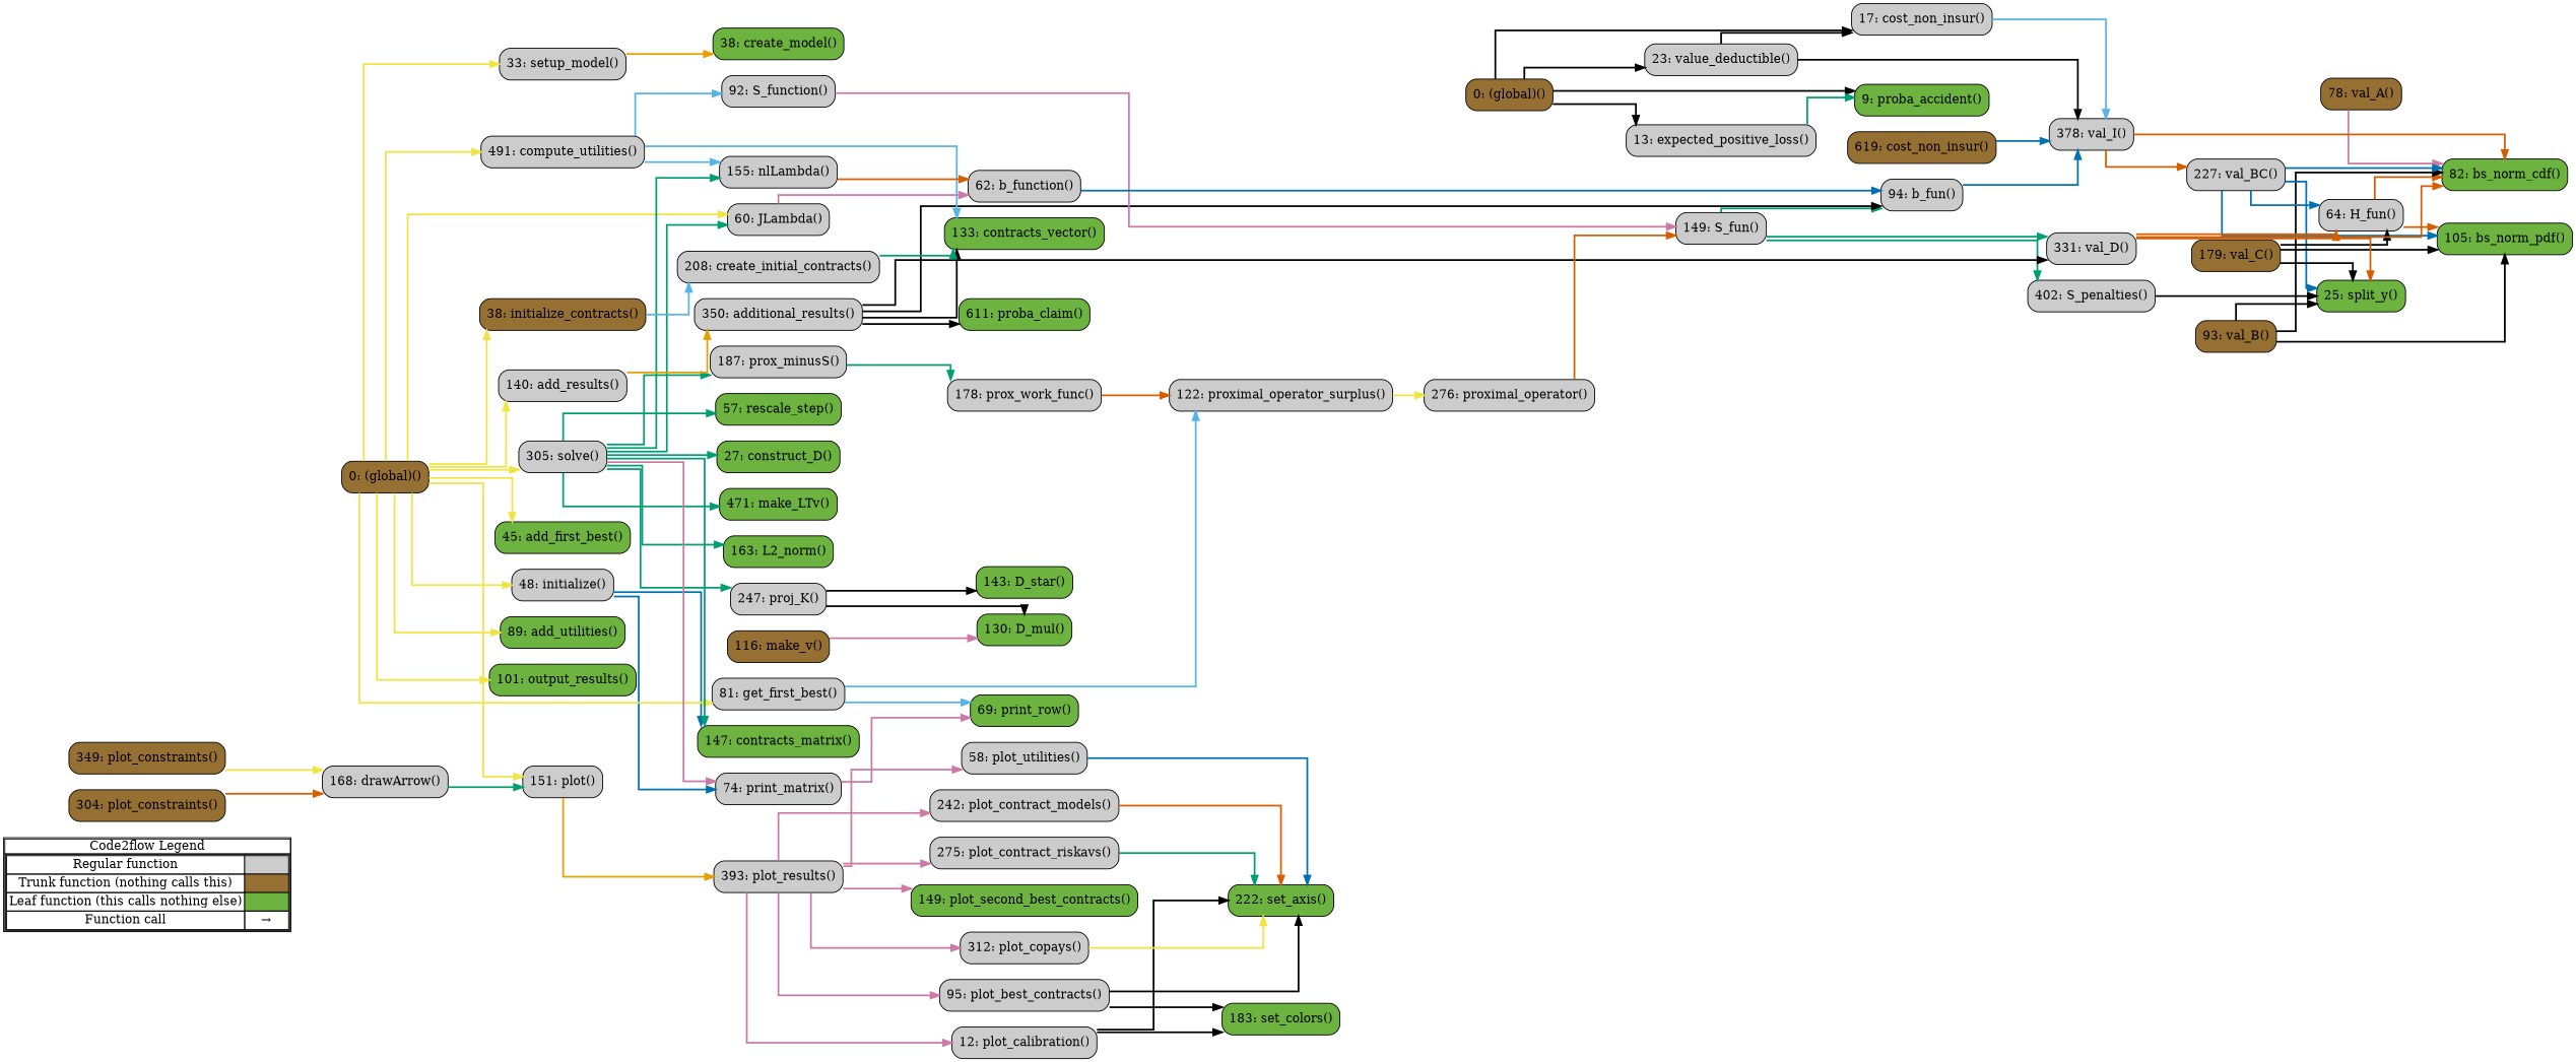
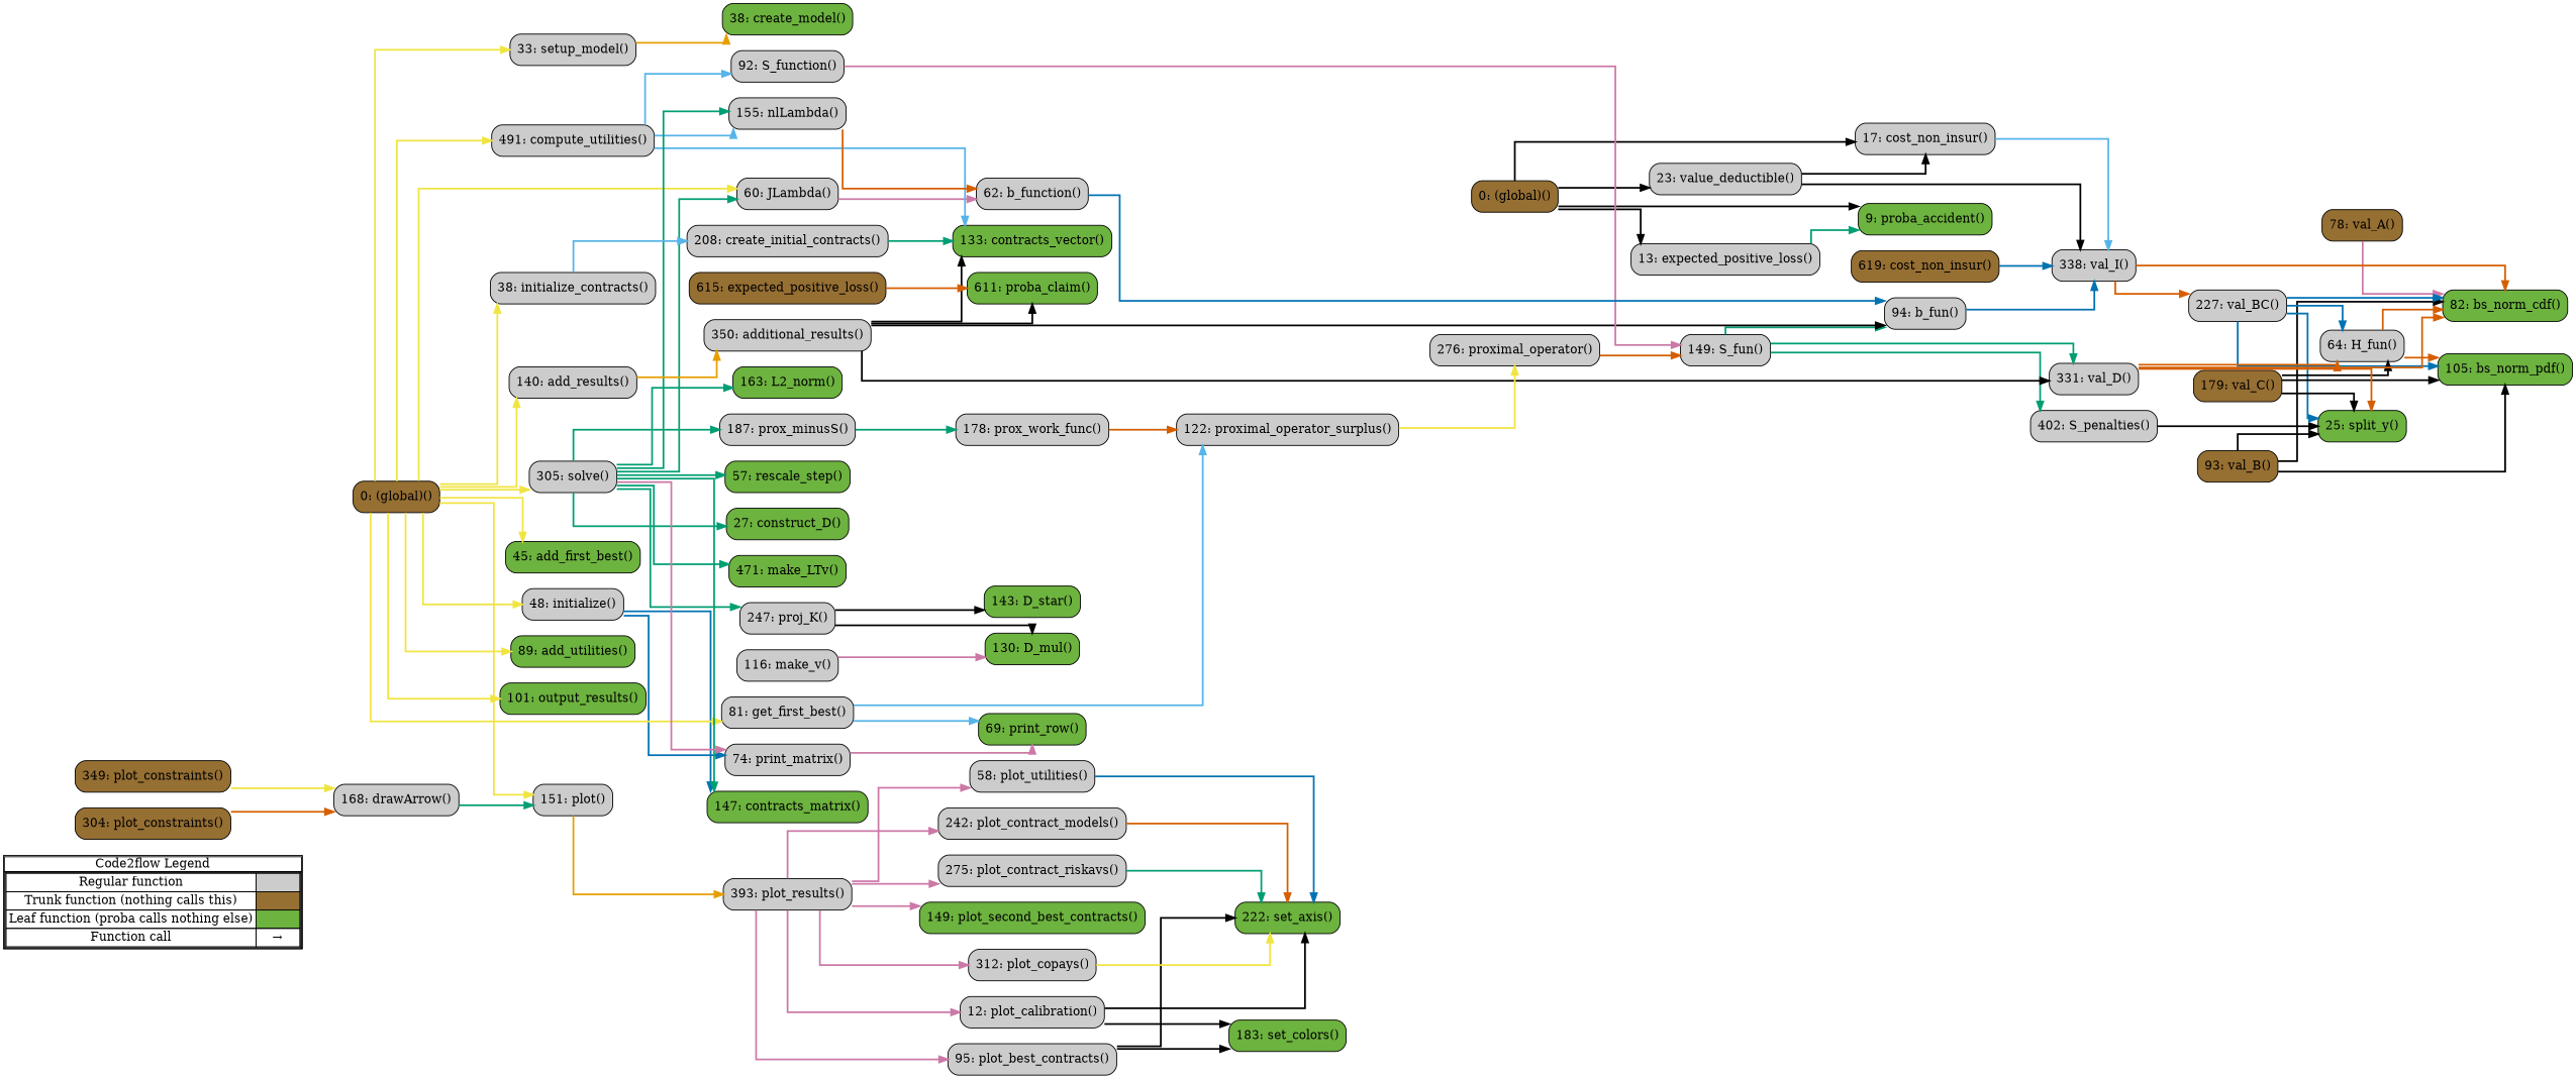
  digraph {
    concentrate=true
    rankdir=LR
    splines=ortho
    node [shape=rect fillcolor="#cccccc" style="rounded,filled"]
    edge [color="#000000" penwidth=2]
-   n1 [label=<         <table cellspacing="0" cellpadding="0" border="1"><tr><td>Code2flow Legend</td></tr><tr><td>         <table cellspacing="0">         <tr><td>Regular function</td><td width="50px" bgcolor='#cccccc'></td></tr>         <tr><td>Trunk function (nothing calls this)</td><td bgcolor='#966F33'></td></tr>         <tr><td>Leaf function (this calls nothing else)</td><td bgcolor='#6db33f'></td></tr>         <tr><td>Function call</td><td><font color='black'>&#8594;</font></td></tr>         </table></td></tr></table>         > margin=0 shape=none fillcolor="" style=""]
+   n1 [label=<         <table cellspacing="0" cellpadding="0" border="1"><tr><td>Code2flow Legend</td></tr><tr><td>         <table cellspacing="0">         <tr><td>Regular function</td><td width="50px" bgcolor='#cccccc'></td></tr>         <tr><td>Trunk function (nothing calls this)</td><td bgcolor='#966F33'></td></tr>         <tr><td>Leaf function (proba calls nothing else)</td><td bgcolor='#6db33f'></td></tr>         <tr><td>Function call</td><td><font color='black'>&#8594;</font></td></tr>         </table></td></tr></table>         > margin=0 shape=none fillcolor="" style=""]
    n2 [fillcolor="#966F33" label="0: (global)()"]
    n3 [label="17: cost_non_insur()"]
    n4 [label="13: expected_positive_loss()"]
    n5 [fillcolor="#6db33f" label="9: proba_accident()"]
    n6 [label="23: value_deductible()"]
    n7 [fillcolor="#6db33f" label="45: add_first_best()"]
    n8 [label="48: initialize()"]
    n9 [fillcolor="#6db33f" label="57: rescale_step()"]
    n10 [fillcolor="#6db33f" label="89: add_utilities()"]
    n11 [fillcolor="#6db33f" label="101: output_results()"]
    n12 [fillcolor="#966F33" label="0: (global)()"]
    n13 [label="95: plot_best_contracts()"]
    n14 [label="12: plot_calibration()"]
    n15 [fillcolor="#966F33" label="349: plot_constraints()"]
    n16 [label="242: plot_contract_models()"]
    n17 [label="275: plot_contract_riskavs()"]
    n18 [label="312: plot_copays()"]
    n19 [fillcolor="#6db33f" label="149: plot_second_best_contracts()"]
    n20 [label="58: plot_utilities()"]
    n21 [label="149: S_fun()"]
    n22 [label="350: additional_results()"]
    n23 [label="94: b_fun()"]
    n24 [label="208: create_initial_contracts()"]
    n25 [fillcolor="#6db33f" label="38: create_model()"]
    n26 [label="393: plot_results()"]
    n27 [label="276: proximal_operator()"]
    n28 [label="64: H_fun()"]
    n29 [label="402: S_penalties()"]
    n30 [fillcolor="#966F33" label="619: cost_non_insur()"]
+   n31 [fillcolor="#966F33" label="615: expected_positive_loss()"]
    n32 [fillcolor="#6db33f" label="611: proba_claim()"]
    n33 [fillcolor="#6db33f" label="25: split_y()"]
    n34 [fillcolor="#966F33" label="78: val_A()"]
    n35 [fillcolor="#966F33" label="93: val_B()"]
    n36 [label="227: val_BC()"]
    n37 [fillcolor="#966F33" label="179: val_C()"]
    n38 [label="331: val_D()"]
-   n39 [label="378: val_I()"]
+   n39 [label="338: val_I()"]
    n40 [fillcolor="#6db33f" label="130: D_mul()"]
    n41 [fillcolor="#6db33f" label="143: D_star()"]
    n42 [label="60: JLambda()"]
    n43 [label="491: compute_utilities()"]
    n44 [fillcolor="#6db33f" label="27: construct_D()"]
    n45 [label="81: get_first_best()"]
    n46 [fillcolor="#6db33f" label="471: make_LTv()"]
-   n47 [fillcolor="#966F33" label="116: make_v()"]
+   n47 [label="116: make_v()"]
    n48 [label="155: nlLambda()"]
    n49 [label="247: proj_K()"]
    n50 [label="187: prox_minusS()"]
    n51 [label="178: prox_work_func()"]
    n52 [label="305: solve()"]
    n53 [label="92: S_function()"]
    n54 [label="140: add_results()"]
    n55 [label="62: b_function()"]
-   n56 [fillcolor="#966F33" label="38: initialize_contracts()"]
+   n56 [label="38: initialize_contracts()"]
    n57 [label="151: plot()"]
    n58 [label="122: proximal_operator_surplus()"]
    n59 [label="33: setup_model()"]
    n60 [fillcolor="#6db33f" label="163: L2_norm()"]
    n61 [fillcolor="#6db33f" label="82: bs_norm_cdf()"]
    n62 [fillcolor="#6db33f" label="105: bs_norm_pdf()"]
    n63 [fillcolor="#6db33f" label="147: contracts_matrix()"]
    n64 [fillcolor="#6db33f" label="133: contracts_vector()"]
    n65 [label="168: drawArrow()"]
    n66 [fillcolor="#966F33" label="304: plot_constraints()"]
    n67 [label="74: print_matrix()"]
    n68 [fillcolor="#6db33f" label="69: print_row()"]
    n69 [fillcolor="#6db33f" label="222: set_axis()"]
    n70 [fillcolor="#6db33f" label="183: set_colors()"]
    subgraph sub_1 {
      label=legend
      rank=min
      n1
    }
    subgraph sub_2 {
      label="File: calibration"
      style=dotted
      n2
      n3
      n4
      n5
      n6
    }
    subgraph sub_3 {
      label="File: classes"
      style=dotted
      subgraph sub_4 {
        label="Class: ScreeningModel"
        style=dotted
        n7
        n8
        n9
      }
      subgraph sub_5 {
        label="Class: ScreeningResults"
        style=dotted
        n10
        n11
      }
    }
    subgraph sub_6 {
      label="File: main"
      style=dotted
      n12
    }
    subgraph sub_7 {
      label="File: insurance_d2_m2_plots"
      style=dotted
      n13
      n14
      n15
      n16
      n17
      n18
      n19
      n20
    }
    subgraph sub_8 {
      label="File: insurance_d2_m2"
      style=dotted
      n21
      n22
      n23
      n24
      n25
      n26
      n27
    }
    subgraph sub_9 {
      label="File: insurance_d2_m2_values"
      style=dotted
      n28
      n29
      n30
+     n31
      n32
      n33
      n34
      n35
      n36
      n37
      n38
      n39
    }
    subgraph sub_10 {
      label="File: solver"
      style=dotted
      n40
      n41
      n42
      n43
      n44
      n45
      n46
      n47
      n48
      n49
      n50
      n51
      n52
    }
    subgraph sub_11 {
      label="File: specif"
      style=dotted
      n53
      n54
      n55
      n56
      n57
      n58
      n59
    }
    subgraph sub_12 {
      label="File: utils"
      style=dotted
      n60
      n61
      n62
      n63
      n64
      n65
      n66
      n67
      n68
      n69
      n70
    }
    n2 -> n3
    n2 -> n4
    n2 -> n5
    n2 -> n6
    n3 -> n39 [color="#56B4E9"]
    n4 -> n5 [color="#009E73"]
    n6 -> n3
    n6 -> n39
    n8 -> n63 [color="#0072B2"]
    n8 -> n67 [color="#0072B2"]
    n12 -> n7 [color="#F0E442"]
    n12 -> n8 [color="#F0E442"]
    n12 -> n10 [color="#F0E442"]
    n12 -> n11 [color="#F0E442"]
    n12 -> n42 [color="#F0E442"]
    n12 -> n43 [color="#F0E442"]
    n12 -> n45 [color="#F0E442"]
    n12 -> n52 [color="#F0E442"]
    n12 -> n54 [color="#F0E442"]
    n12 -> n56 [color="#F0E442"]
    n12 -> n57 [color="#F0E442"]
    n12 -> n59 [color="#F0E442"]
    n13 -> n69
    n13 -> n69
    n13 -> n70
    n14 -> n69
    n14 -> n70
    n15 -> n65 [color="#F0E442"]
    n16 -> n69 [color="#D55E00"]
    n17 -> n69 [color="#009E73"]
    n18 -> n69 [color="#F0E442"]
    n18 -> n69 [color="#F0E442"]
    n20 -> n69 [color="#0072B2"]
    n21 -> n23 [color="#009E73"]
    n21 -> n29 [color="#009E73"]
    n21 -> n38 [color="#009E73"]
    n22 -> n23
    n22 -> n23
    n22 -> n32
    n22 -> n38
    n22 -> n38
    n22 -> n64
    n22 -> n64
    n23 -> n39 [color="#0072B2"]
    n23 -> n39 [color="#0072B2"]
    n24 -> n64 [color="#009E73"]
    n26 -> n13 [color="#CC79A7"]
    n26 -> n14 [color="#CC79A7"]
    n26 -> n16 [color="#CC79A7"]
    n26 -> n16 [color="#CC79A7"]
    n26 -> n17 [color="#CC79A7"]
    n26 -> n17 [color="#CC79A7"]
    n26 -> n18 [color="#CC79A7"]
    n26 -> n19 [color="#CC79A7"]
    n26 -> n20 [color="#CC79A7"]
    n27 -> n21 [color="#D55E00"]
    n28 -> n61 [color="#D55E00"]
    n28 -> n62 [color="#D55E00"]
    n29 -> n33
    n30 -> n39 [color="#0072B2"]
+   n31 -> n32 [color="#D55E00"]
    n34 -> n61 [color="#CC79A7"]
    n35 -> n33
    n35 -> n61
    n35 -> n61
    n35 -> n62
    n36 -> n28 [color="#0072B2"]
    n36 -> n33 [color="#0072B2"]
    n36 -> n61 [color="#0072B2"]
    n36 -> n61 [color="#0072B2"]
    n36 -> n61 [color="#0072B2"]
    n36 -> n62 [color="#0072B2"]
    n36 -> n62 [color="#0072B2"]
    n37 -> n28
    n37 -> n33
    n37 -> n62
    n38 -> n28 [color="#D55E00"]
    n38 -> n33 [color="#D55E00"]
    n38 -> n61 [color="#D55E00"]
    n39 -> n36 [color="#D55E00"]
    n39 -> n61 [color="#D55E00"]
    n42 -> n55 [color="#CC79A7"]
    n43 -> n48 [color="#56B4E9"]
    n43 -> n53 [color="#56B4E9"]
    n43 -> n53 [color="#56B4E9"]
    n43 -> n64 [color="#56B4E9"]
    n43 -> n64 [color="#56B4E9"]
    n45 -> n58 [color="#56B4E9"]
    n45 -> n68 [color="#56B4E9"]
    n47 -> n40 [color="#CC79A7"]
    n48 -> n55 [color="#D55E00"]
    n49 -> n40
    n49 -> n40
    n49 -> n41
    n49 -> n41
    n49 -> n41
    n50 -> n51 [color="#009E73"]
    n51 -> n58 [color="#D55E00"]
    n52 -> n9 [color="#009E73"]
    n52 -> n42 [color="#009E73"]
    n52 -> n42 [color="#009E73"]
    n52 -> n44 [color="#009E73"]
    n52 -> n46 [color="#009E73"]
    n52 -> n46 [color="#009E73"]
    n52 -> n48 [color="#009E73"]
    n52 -> n48 [color="#009E73"]
    n52 -> n49 [color="#009E73"]
    n52 -> n50 [color="#009E73"]
    n52 -> n60 [color="#009E73"]
    n52 -> n60 [color="#009E73"]
    n52 -> n63 [color="#009E73"]
    n52 -> n67 [color="#CC79A7"]
    n53 -> n21 [color="#CC79A7"]
    n54 -> n22 [color="#E69F00"]
    n55 -> n23 [color="#0072B2"]
    n56 -> n24 [color="#56B4E9"]
    n57 -> n26 [color="#E69F00"]
    n58 -> n27 [color="#F0E442"]
    n59 -> n25 [color="#E69F00"]
    n65 -> n57 [color="#009E73"]
    n66 -> n65 [color="#D55E00"]
    n67 -> n68 [color="#CC79A7"]
  }
